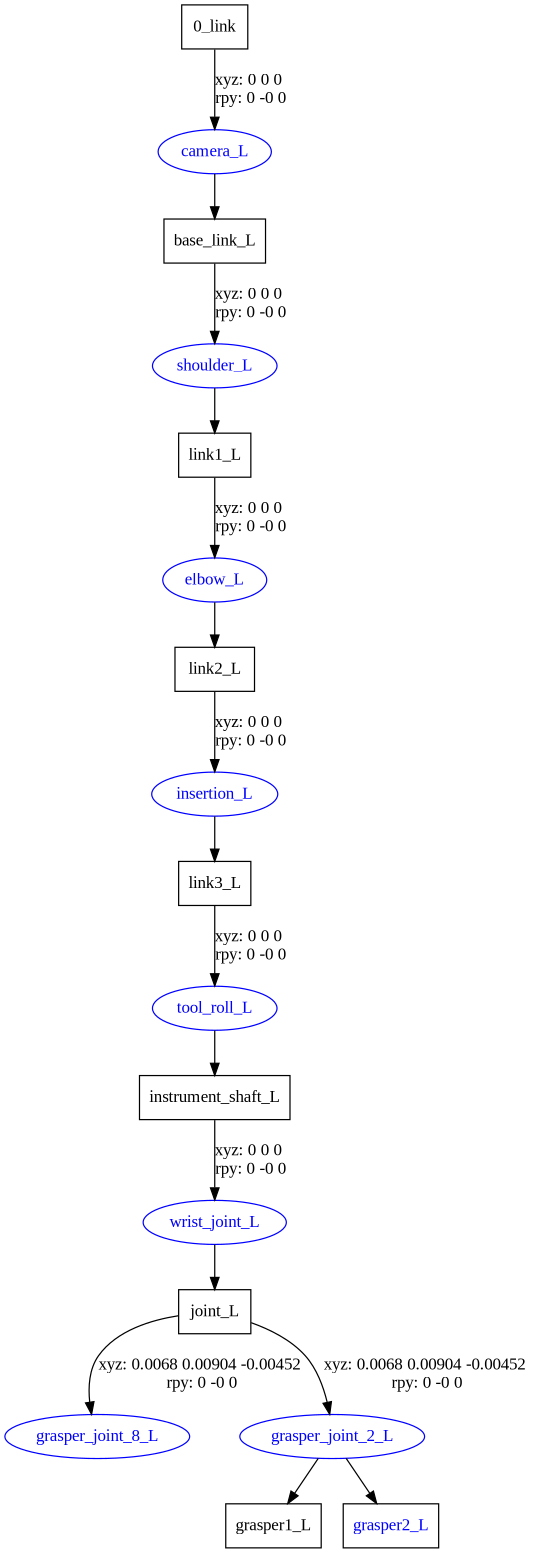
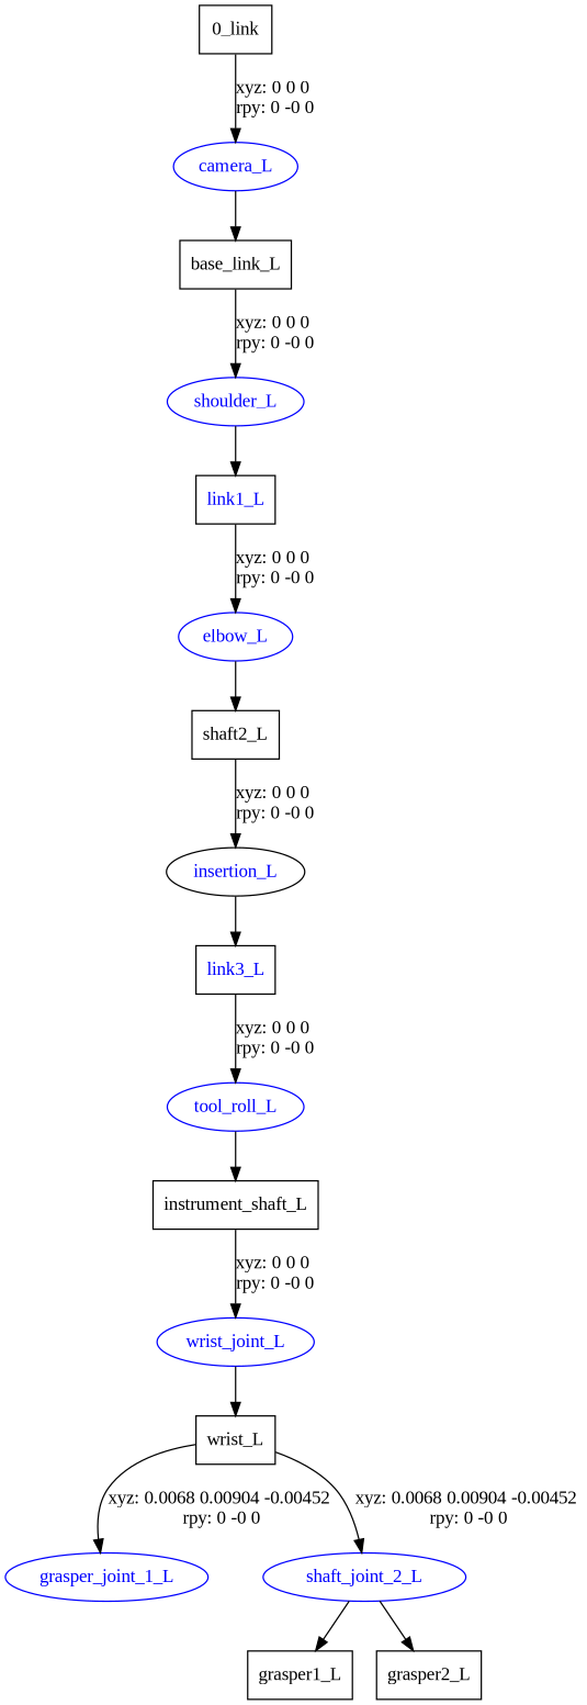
  digraph {
    fontname="Liberation Serif"
    node [fontname="Liberation Serif" shape=box]
    edge [fontname="Liberation Serif"]
    n1 [label="0_link"]
    camera_L [color=blue fontcolor=blue shape=ellipse]
    n3 [label=base_link_L]
    shoulder_L [color=blue fontcolor=blue shape=ellipse]
-   n5 [label=link1_L]
+   n5 [label=link1_L fontcolor=blue]
    elbow_L [color=blue fontcolor=blue shape=ellipse]
-   n7 [label=link2_L]
-   insertion_L [color=blue fontcolor=blue shape=ellipse]
-   n9 [label=link3_L]
+   n7 [label=shaft2_L]
+   insertion_L [color=black fontcolor=blue shape=ellipse]
+   n9 [label=link3_L fontcolor=blue]
    tool_roll_L [color=blue fontcolor=blue shape=ellipse]
    n11 [label=instrument_shaft_L]
    wrist_joint_L [color=blue fontcolor=blue shape=ellipse]
-   n13 [label=joint_L]
-   grasper_joint_1_L [color=blue fontcolor=blue shape=ellipse label=grasper_joint_8_L]
-   grasper_joint_2_L [color=blue fontcolor=blue shape=ellipse]
+   n13 [label=wrist_L]
+   grasper_joint_1_L [color=blue fontcolor=blue shape=ellipse]
+   grasper_joint_2_L [color=blue fontcolor=blue shape=ellipse label=shaft_joint_2_L]
    n16 [label=grasper1_L]
-   n17 [label=grasper2_L fontcolor=blue]
+   n17 [label=grasper2_L]
    n1 -> camera_L [label="xyz: 0 0 0 \nrpy: 0 -0 0"]
    camera_L -> n3
    n3 -> shoulder_L [label="xyz: 0 0 0 \nrpy: 0 -0 0"]
    shoulder_L -> n5
    n5 -> elbow_L [label="xyz: 0 0 0 \nrpy: 0 -0 0"]
    elbow_L -> n7
    n7 -> insertion_L [label="xyz: 0 0 0 \nrpy: 0 -0 0"]
    insertion_L -> n9
    n9 -> tool_roll_L [label="xyz: 0 0 0 \nrpy: 0 -0 0"]
    tool_roll_L -> n11
    n11 -> wrist_joint_L [label="xyz: 0 0 0 \nrpy: 0 -0 0"]
    wrist_joint_L -> n13
    n13 -> grasper_joint_1_L [label="xyz: 0.0068 0.00904 -0.00452 \nrpy: 0 -0 0"]
    n13 -> grasper_joint_2_L [label="xyz: 0.0068 0.00904 -0.00452 \nrpy: 0 -0 0"]
    grasper_joint_2_L -> n16
    grasper_joint_2_L -> n17
  }
